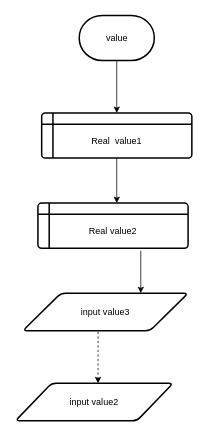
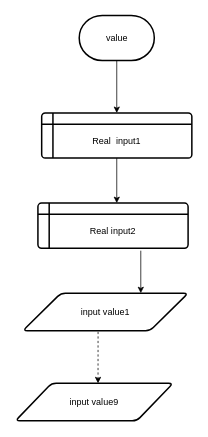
  <mxCell id="0" />
  <mxCell id="1" parent="0" />
  <mxCell id="2" value="" style="strokeWidth=2;html=1;shape=mxgraph.flowchart.terminator;whiteSpace=wrap;" vertex="1" parent="1"><mxGeometry x="105" y="20" width="100" height="60" as="geometry" /></mxCell>
  <mxCell id="3" value="value" style="text;html=1;align=center;verticalAlign=middle;resizable=0;points=[];autosize=1;strokeColor=none;fillColor=none;" vertex="1" parent="1"><mxGeometry x="130" y="35" width="50" height="30" as="geometry" /></mxCell>
  <mxCell id="4" value="" style="endArrow=classic;html=1;rounded=0;exitX=0.5;exitY=1;exitDx=0;exitDy=0;exitPerimeter=0;" edge="1" parent="1" source="2"><mxGeometry width="50" height="50" relative="1" as="geometry"><mxPoint x="110" y="200" as="sourcePoint" /><mxPoint x="155" y="150" as="targetPoint" /></mxGeometry></mxCell>
- <mxCell id="5" value="&lt;br&gt;Real&amp;nbsp; value1" style="shape=internalStorage;whiteSpace=wrap;html=1;dx=15;dy=15;rounded=1;arcSize=8;strokeWidth=2;" vertex="1" parent="1"><mxGeometry x="55" y="150" width="200" height="60" as="geometry" /></mxCell>
+ <mxCell id="5" value="&lt;br&gt;Real&amp;nbsp; input1" style="shape=internalStorage;whiteSpace=wrap;html=1;dx=15;dy=15;rounded=1;arcSize=8;strokeWidth=2;" vertex="1" parent="1"><mxGeometry x="55" y="150" width="200" height="60" as="geometry" /></mxCell>
  <mxCell id="6" value="" style="endArrow=classic;html=1;rounded=0;" edge="1" parent="1" source="5"><mxGeometry width="50" height="50" relative="1" as="geometry"><mxPoint x="100" y="310" as="sourcePoint" /><mxPoint x="155" y="270" as="targetPoint" /></mxGeometry></mxCell>
- <mxCell id="7" value="&lt;br&gt;Real value2" style="shape=internalStorage;whiteSpace=wrap;html=1;dx=15;dy=15;rounded=1;arcSize=8;strokeWidth=2;" vertex="1" parent="1"><mxGeometry x="50" y="270" width="200" height="60" as="geometry" /></mxCell>
- <mxCell id="8" value="input value3" style="shape=parallelogram;html=1;strokeWidth=2;perimeter=parallelogramPerimeter;whiteSpace=wrap;rounded=1;arcSize=12;size=0.23;" vertex="1" parent="1"><mxGeometry x="30" y="390" width="220" height="50" as="geometry" /></mxCell>
- <mxCell id="9" value="input value2" style="shape=parallelogram;html=1;strokeWidth=2;perimeter=parallelogramPerimeter;whiteSpace=wrap;rounded=1;arcSize=12;size=0.23;" vertex="1" parent="1"><mxGeometry x="20" y="510" width="210" height="50" as="geometry" /></mxCell>
+ <mxCell id="7" value="&lt;br&gt;Real input2" style="shape=internalStorage;whiteSpace=wrap;html=1;dx=15;dy=15;rounded=1;arcSize=8;strokeWidth=2;" vertex="1" parent="1"><mxGeometry x="50" y="270" width="200" height="60" as="geometry" /></mxCell>
+ <mxCell id="8" value="input value1" style="shape=parallelogram;html=1;strokeWidth=2;perimeter=parallelogramPerimeter;whiteSpace=wrap;rounded=1;arcSize=12;size=0.23;" vertex="1" parent="1"><mxGeometry x="30" y="390" width="220" height="50" as="geometry" /></mxCell>
+ <mxCell id="9" value="input value9" style="shape=parallelogram;html=1;strokeWidth=2;perimeter=parallelogramPerimeter;whiteSpace=wrap;rounded=1;arcSize=12;size=0.23;" vertex="1" parent="1"><mxGeometry x="20" y="510" width="210" height="50" as="geometry" /></mxCell>
  <mxCell id="10" style="edgeStyle=orthogonalEdgeStyle;rounded=0;orthogonalLoop=1;jettySize=auto;html=1;exitX=1;exitY=0.5;exitDx=0;exitDy=0;" edge="1" parent="1"><mxGeometry relative="1" as="geometry"><mxPoint x="250" y="400" as="targetPoint" /><mxPoint x="250" y="400" as="sourcePoint" /></mxGeometry></mxCell>
  <mxCell id="11" value="" style="endArrow=classic;html=1;rounded=0;exitX=0.685;exitY=1.056;exitDx=0;exitDy=0;exitPerimeter=0;" edge="1" parent="1" source="7"><mxGeometry width="50" height="50" relative="1" as="geometry"><mxPoint x="140" y="440" as="sourcePoint" /><mxPoint x="187" y="390" as="targetPoint" /></mxGeometry></mxCell>
  <mxCell id="12" value="" style="endArrow=classic;html=1;rounded=0;exitX=0.455;exitY=1.029;exitDx=0;exitDy=0;exitPerimeter=0;entryX=0.524;entryY=0;entryDx=0;entryDy=0;entryPerimeter=0;dashed=1;" edge="1" parent="1" source="8" target="9"><mxGeometry width="50" height="50" relative="1" as="geometry"><mxPoint x="70" y="560" as="sourcePoint" /><mxPoint x="130" y="500" as="targetPoint" /></mxGeometry></mxCell>
